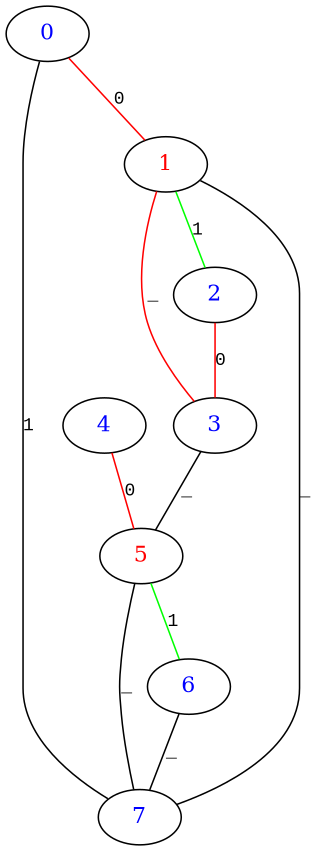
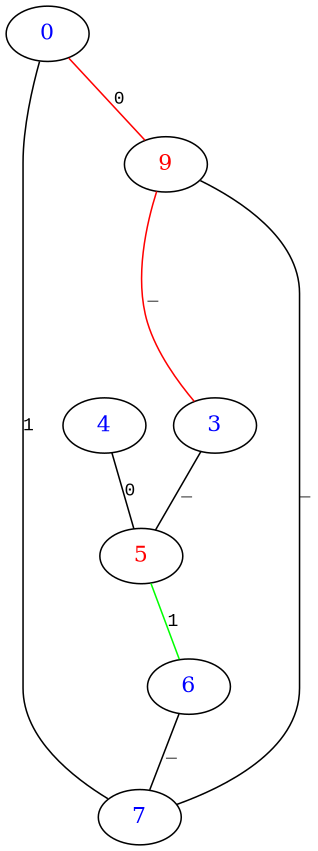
  graph {
    node [fontcolor="#0000FFFF"]
    edge [fontname="Courier New" fontsize=12]
    n1 [label=4]
    n2 [fontcolor="#FF0000FF" label=5]
    n3 [label=7]
    n4 [label=6]
-   n5 [fontcolor="#FF0000FF" label=1]
+   n5 [fontcolor="#FF0000FF" label=9]
    n6 [label=3]
-   n7 [label=2]
    n8 [label=0]
-   n1 -- n2 [color="#FF0000FF" label=0]
-   n2 -- n3 [label=_]
+   n1 -- n2 [color=black label=0]
    n2 -- n4 [color="#00FF00FF" label=1]
    n4 -- n3 [label=_]
    n5 -- n3 [label=_]
    n5 -- n6 [color="#FF0000FF" label=_]
-   n5 -- n7 [color="#00FF00FF" label=1]
    n6 -- n2 [label=_]
-   n7 -- n6 [color="#FF0000FF" label=0]
    n8 -- n3 [label=1]
    n8 -- n5 [color="#FF0000FF" label=0]
  }
